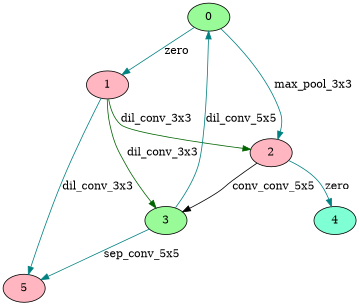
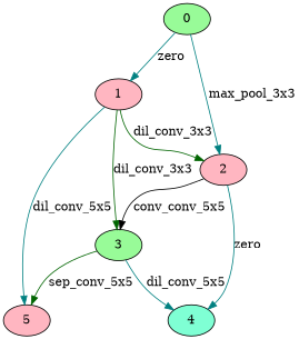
  digraph {
    node [fillcolor=lightpink style=filled]
    edge [color=teal]
    0 [fillcolor=palegreen]
    1
    2
    3 [fillcolor=palegreen]
    5
    4 [fillcolor=aquamarine]
    0 -> 1 [label=zero]
    0 -> 2 [label=max_pool_3x3]
    1 -> 2 [color=darkgreen label=dil_conv_3x3]
    1 -> 3 [color=darkgreen label=dil_conv_3x3]
-   1 -> 5 [label=dil_conv_3x3]
+   1 -> 5 [label=dil_conv_5x5]
    2 -> 3 [color=black label=conv_conv_5x5]
    2 -> 4 [label=zero]
-   3 -> 5 [label=sep_conv_5x5]
-   3 -> 0 [label=dil_conv_5x5]
+   3 -> 5 [color=darkgreen label=sep_conv_5x5]
+   3 -> 4 [label=dil_conv_5x5]
  }
